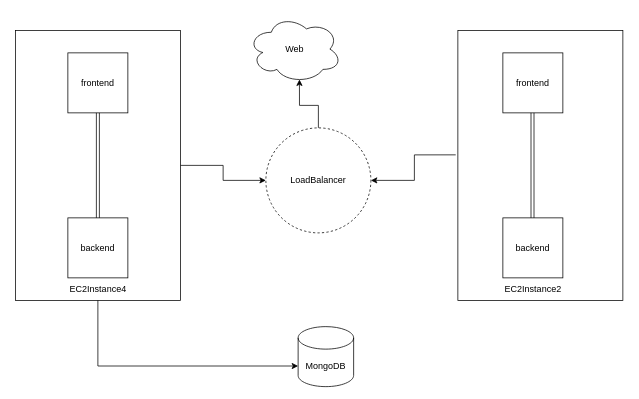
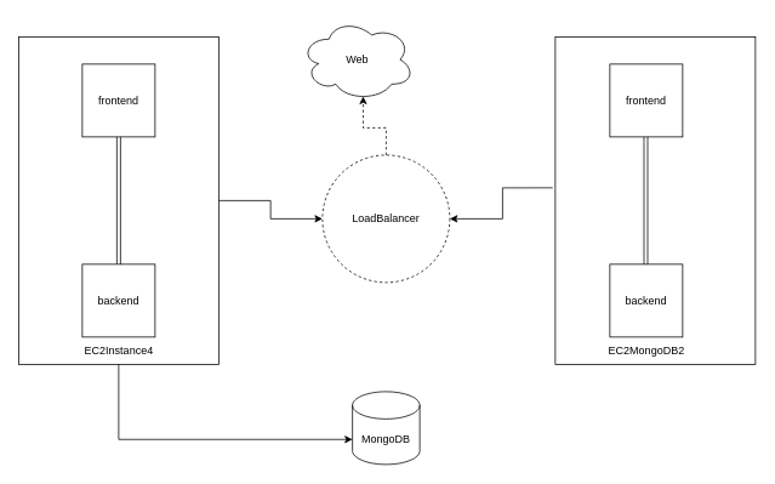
  <mxCell id="0" />
  <mxCell id="1" parent="0" />
  <mxCell id="2" value="" style="edgeStyle=orthogonalEdgeStyle;rounded=0;orthogonalLoop=1;jettySize=auto;html=1;" edge="1" parent="1" source="3" target="13"><mxGeometry relative="1" as="geometry" /></mxCell>
  <mxCell id="3" value="" style="rounded=0;whiteSpace=wrap;html=1;direction=south;" vertex="1" parent="1"><mxGeometry x="20" y="40" width="220" height="360" as="geometry" /></mxCell>
  <mxCell id="4" value="frontend" style="whiteSpace=wrap;html=1;aspect=fixed;" vertex="1" parent="1"><mxGeometry x="90" y="70" width="80" height="80" as="geometry" /></mxCell>
  <mxCell id="5" value="backend" style="whiteSpace=wrap;html=1;aspect=fixed;" vertex="1" parent="1"><mxGeometry x="90" y="290" width="80" height="80" as="geometry" /></mxCell>
  <mxCell id="6" value="" style="shape=link;html=1;rounded=0;entryX=0.5;entryY=1;entryDx=0;entryDy=0;exitX=0.5;exitY=0;exitDx=0;exitDy=0;" edge="1" parent="1" source="5" target="4"><mxGeometry width="100" relative="1" as="geometry"><mxPoint x="370" y="250" as="sourcePoint" /><mxPoint x="470" y="250" as="targetPoint" /><Array as="points" /></mxGeometry></mxCell>
  <mxCell id="7" value="EC2Instance4" style="text;html=1;align=center;verticalAlign=middle;resizable=0;points=[];autosize=1;strokeColor=none;fillColor=none;" vertex="1" parent="1"><mxGeometry x="80" y="370" width="100" height="30" as="geometry" /></mxCell>
  <mxCell id="8" value="" style="rounded=0;whiteSpace=wrap;html=1;direction=south;" vertex="1" parent="1"><mxGeometry x="610" y="40" width="220" height="360" as="geometry" /></mxCell>
  <mxCell id="9" value="frontend" style="whiteSpace=wrap;html=1;aspect=fixed;" vertex="1" parent="1"><mxGeometry x="670" y="70" width="80" height="80" as="geometry" /></mxCell>
  <mxCell id="10" value="backend" style="whiteSpace=wrap;html=1;aspect=fixed;" vertex="1" parent="1"><mxGeometry x="670" y="290" width="80" height="80" as="geometry" /></mxCell>
  <mxCell id="11" value="" style="shape=link;html=1;rounded=0;entryX=0.5;entryY=1;entryDx=0;entryDy=0;exitX=0.5;exitY=0;exitDx=0;exitDy=0;" edge="1" parent="1"><mxGeometry width="100" relative="1" as="geometry"><mxPoint x="709.5" y="290" as="sourcePoint" /><mxPoint x="709.5" y="150" as="targetPoint" /><Array as="points" /></mxGeometry></mxCell>
- <mxCell id="12" value="EC2Instance2" style="text;html=1;align=center;verticalAlign=middle;resizable=0;points=[];autosize=1;strokeColor=none;fillColor=none;" vertex="1" parent="1"><mxGeometry x="660" y="370" width="100" height="30" as="geometry" /></mxCell>
+ <mxCell id="12" value="EC2MongoDB2" style="text;html=1;align=center;verticalAlign=middle;resizable=0;points=[];autosize=1;strokeColor=none;fillColor=none;" vertex="1" parent="1"><mxGeometry x="660" y="370" width="100" height="30" as="geometry" /></mxCell>
  <mxCell id="13" value="LoadBalancer" style="ellipse;whiteSpace=wrap;html=1;aspect=fixed;dashed=1;" vertex="1" parent="1"><mxGeometry x="354" y="170" width="140" height="140" as="geometry" /></mxCell>
  <mxCell id="14" value="" style="edgeStyle=orthogonalEdgeStyle;rounded=0;orthogonalLoop=1;jettySize=auto;html=1;exitX=0.461;exitY=1.013;exitDx=0;exitDy=0;exitPerimeter=0;entryX=1;entryY=0.5;entryDx=0;entryDy=0;" edge="1" parent="1" source="8" target="13"><mxGeometry relative="1" as="geometry"><mxPoint x="480" y="230" as="sourcePoint" /><mxPoint x="580" y="250" as="targetPoint" /></mxGeometry></mxCell>
- <mxCell id="15" value="MongoDB" style="shape=cylinder3;whiteSpace=wrap;html=1;boundedLbl=1;backgroundOutline=1;size=15;" vertex="1" parent="1"><mxGeometry x="397" y="435" width="74" height="80" as="geometry" /></mxCell>
+ <mxCell id="15" value="MongoDB" style="shape=cylinder3;whiteSpace=wrap;html=1;boundedLbl=1;backgroundOutline=1;size=15;" vertex="1" parent="1"><mxGeometry x="387" y="430" width="74" height="80" as="geometry" /></mxCell>
  <mxCell id="16" value="" style="edgeStyle=orthogonalEdgeStyle;rounded=0;orthogonalLoop=1;jettySize=auto;html=1;exitX=1;exitY=0.5;exitDx=0;exitDy=0;entryX=0;entryY=0;entryDx=0;entryDy=52.5;entryPerimeter=0;" edge="1" parent="1" source="3" target="15"><mxGeometry relative="1" as="geometry"><mxPoint x="140" y="460" as="sourcePoint" /><mxPoint x="254" y="480" as="targetPoint" /></mxGeometry></mxCell>
  <mxCell id="17" value="Web" style="ellipse;shape=cloud;whiteSpace=wrap;html=1;" vertex="1" parent="1"><mxGeometry x="330" y="20" width="125" height="90" as="geometry" /></mxCell>
- <mxCell id="18" value="" style="edgeStyle=orthogonalEdgeStyle;rounded=0;orthogonalLoop=1;jettySize=auto;html=1;entryX=0.55;entryY=0.95;entryDx=0;entryDy=0;exitX=0.5;exitY=0;exitDx=0;exitDy=0;entryPerimeter=0;" edge="1" parent="1" source="13" target="17"><mxGeometry relative="1" as="geometry"><mxPoint x="387" y="130" as="sourcePoint" /><mxPoint x="501" y="150" as="targetPoint" /><Array as="points"><mxPoint x="424" y="140" /></Array></mxGeometry></mxCell>
+ <mxCell id="18" value="" style="edgeStyle=orthogonalEdgeStyle;rounded=0;orthogonalLoop=1;jettySize=auto;html=1;entryX=0.55;entryY=0.95;entryDx=0;entryDy=0;exitX=0.5;exitY=0;exitDx=0;exitDy=0;entryPerimeter=0;dashed=1;" edge="1" parent="1" source="13" target="17"><mxGeometry relative="1" as="geometry"><mxPoint x="387" y="130" as="sourcePoint" /><mxPoint x="501" y="150" as="targetPoint" /><Array as="points"><mxPoint x="424" y="140" /></Array></mxGeometry></mxCell>
